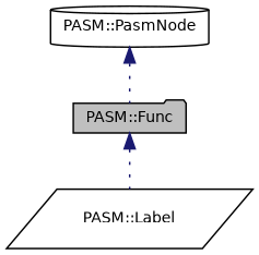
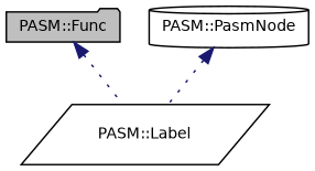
  digraph {
    fontname="DejaVu Sans"
    node [color=black fillcolor=white fontname="DejaVu Sans" fontsize=10 style=filled]
    edge [color=midnightblue dir=back fontname="DejaVu Sans" fontsize=10 labelfontname=Helvetica labelfontsize=10 style=dotted]
    n1 [fillcolor=grey75 fontcolor=black height=0.2 label="PASM::Func" shape=folder width=0.4]
    n2 [height=0.2 label="PASM::Label" shape=parallelogram width=0.4]
    n3 [height=0.2 label="PASM::PasmNode" shape=cylinder width=0.4]
    n1 -> n2
-   n3 -> n1
+   n3 -> n2
  }
